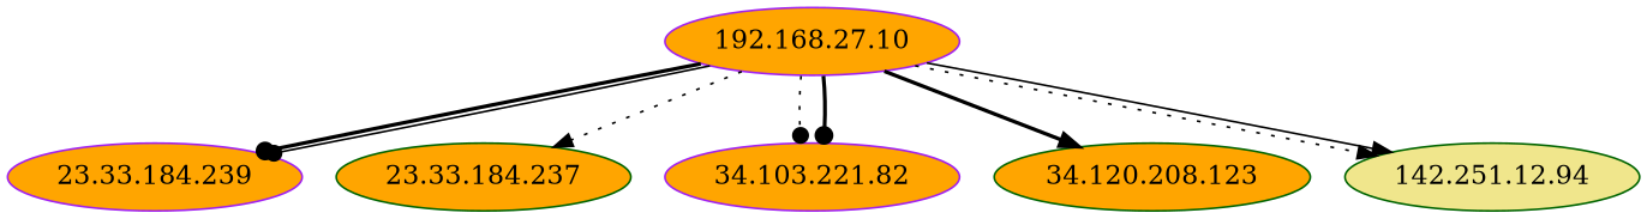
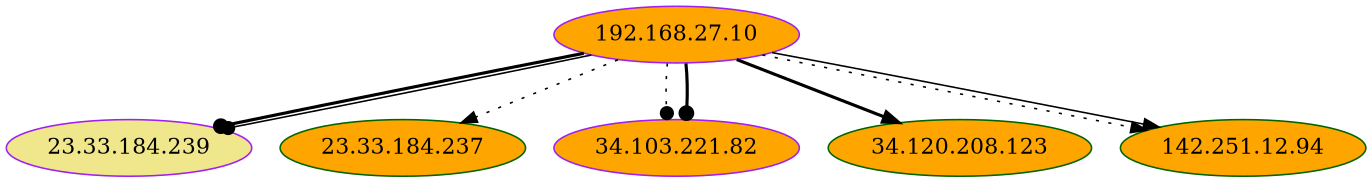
  digraph {
    node [activity_score=0.19 color=purple degree=2 fillcolor=orange in_degree=2 out_degree=0 style=filled total_connections=2]
    edge [arrowhead=dot conn_state_other=0.00 conn_state_partial=0.00 conn_state_rejected_reset=0.00 conn_state_successful=1.00 conn_state_suspicious=0.00 dst_port_type=0.00 history_length=0.80 local_orig=1.00 local_resp=0.00 orig_bytes=0.52 orig_ip_bytes=0.56 orig_pkts=0.24 protocol_ICMP=0.00 protocol_TCP=1.00 protocol_UDP=0.00 protocol_UNKNOWN=0.00 resp_bytes=0.57 resp_ip_bytes=0.59 resp_pkts=0.23 service_DNS=0.00 service_FTP=0.00 service_HTTP=1.00 service_SSH=0.00 service_UNKNOWN=0.00 src_port_type=1.00 style=bold timestamp_cos=-0.62 timestamp_sin=0.79]
    "192.168.27.10" [activity_score=1.00 degree=67 in_degree=0 out_degree=67 total_connections=67]
-   "23.33.184.239"
+   "23.33.184.239" [fillcolor=khaki]
    "23.33.184.237" [color=darkgreen]
    n4 [label="34.103.221.82"]
    "34.120.208.123" [activity_score=0.10 color=darkgreen degree=1 in_degree=1 total_connections=1]
-   "142.251.12.94" [activity_score=0.34 color=darkgreen degree=4 fillcolor=khaki in_degree=4 total_connections=4]
+   "142.251.12.94" [activity_score=0.34 color=darkgreen degree=4 in_degree=4 total_connections=4]
    "192.168.27.10" -> "23.33.184.239" [orig_bytes=0.49 orig_ip_bytes=0.54 orig_pkts=0.23 resp_bytes=0.54 resp_ip_bytes=0.57 resp_pkts=0.22]
    "192.168.27.10" -> "23.33.184.239" [orig_pkts=0.23 resp_pkts=0.22 style=solid]
    "192.168.27.10" -> "23.33.184.237" [arrowhead=normal style=dotted]
    "192.168.27.10" -> n4 [orig_bytes=0.51 resp_bytes=0.51 resp_ip_bytes=0.56 src_port_type=0.50 style=dotted]
    "192.168.27.10" -> n4 [orig_bytes=0.53 orig_ip_bytes=0.57 orig_pkts=0.25 resp_bytes=0.51 resp_ip_bytes=0.55 resp_pkts=0.24 src_port_type=0.50]
    "192.168.27.10" -> "34.120.208.123" [arrowhead=normal conn_state_rejected_reset=1.00 conn_state_successful=0.00 orig_bytes=0.44 orig_ip_bytes=0.50 orig_pkts=0.19 resp_bytes=0.60 resp_ip_bytes=0.61 resp_pkts=0.19 service_HTTP=0.00 service_UNKNOWN=1.00 timestamp_cos=-0.63 timestamp_sin=0.78]
    "192.168.27.10" -> "142.251.12.94" [arrowhead=normal src_port_type=0.50 style=dotted]
    "192.168.27.10" -> "142.251.12.94" [arrowhead=normal src_port_type=0.50 style=solid]
  }
